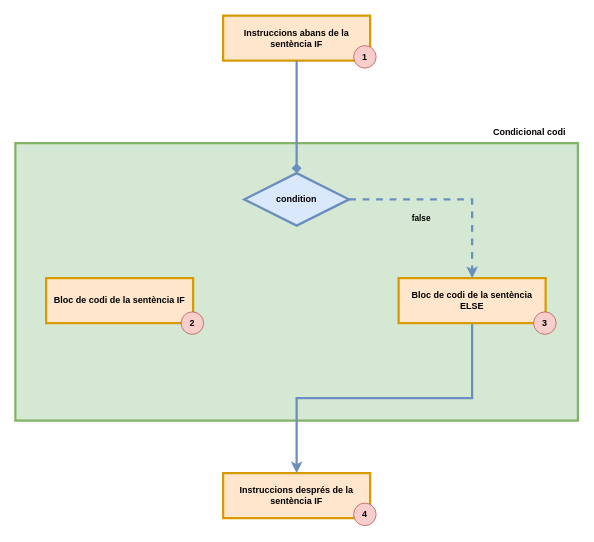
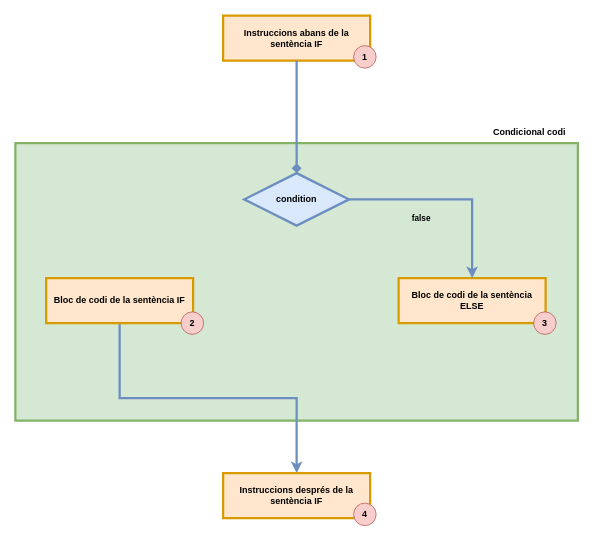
  <mxCell id="0" />
  <mxCell id="1" parent="0" />
  <mxCell id="2" value="" style="verticalLabelPosition=top;verticalAlign=bottom;html=1;shape=mxgraph.basic.rect;fillColor2=none;strokeWidth=3;size=20;indent=100;fillColor=#d5e8d4;strokeColor=#82b366;align=right;horizontal=1;labelPosition=left;labelBackgroundColor=#ffffff;" vertex="1" parent="1"><mxGeometry x="20" y="190" width="750" height="370" as="geometry" /></mxCell>
  <mxCell id="3" value="&lt;b&gt;Instruccions abans de la sentència IF&lt;/b&gt;" style="rounded=0;whiteSpace=wrap;html=1;fillColor=#ffe6cc;strokeColor=#d79b00;strokeWidth=3;" vertex="1" parent="1"><mxGeometry x="297" y="20" width="196" height="60" as="geometry" /></mxCell>
  <mxCell id="4" value="&lt;b&gt;condition&lt;/b&gt;" style="strokeWidth=3;html=1;shape=mxgraph.flowchart.decision;whiteSpace=wrap;fillColor=#dae8fc;strokeColor=#6c8ebf;" vertex="1" parent="1"><mxGeometry x="325" y="230" width="140" height="70" as="geometry" /></mxCell>
  <mxCell id="5" value="" style="endArrow=diamond;html=1;rounded=0;entryX=0.5;entryY=0;entryDx=0;entryDy=0;entryPerimeter=0;fillColor=#dae8fc;strokeColor=#6c8ebf;strokeWidth=3;" edge="1" parent="1" source="3" target="4"><mxGeometry width="50" height="50" relative="1" as="geometry"><mxPoint x="371" y="430" as="sourcePoint" /><mxPoint x="521" y="240" as="targetPoint" /></mxGeometry></mxCell>
+ <mxCell id="6" style="edgeStyle=orthogonalEdgeStyle;rounded=0;orthogonalLoop=1;jettySize=auto;html=1;exitX=0.5;exitY=1;exitDx=0;exitDy=0;strokeWidth=3;fillColor=#dae8fc;strokeColor=#6c8ebf;" edge="1" parent="1" source="7" target="8"><mxGeometry relative="1" as="geometry" /></mxCell>
  <mxCell id="7" value="&lt;b&gt;Bloc de codi de la sentència IF&lt;br&gt;&lt;/b&gt;" style="rounded=0;whiteSpace=wrap;html=1;fillColor=#ffe6cc;strokeColor=#d79b00;strokeWidth=3;" vertex="1" parent="1"><mxGeometry x="61" y="370" width="196" height="60" as="geometry" /></mxCell>
  <mxCell id="8" value="&lt;b&gt;Instruccions després de la sentència IF&lt;/b&gt;" style="rounded=0;whiteSpace=wrap;html=1;fillColor=#ffe6cc;strokeColor=#d79b00;strokeWidth=3;" vertex="1" parent="1"><mxGeometry x="297" y="630" width="196" height="60" as="geometry" /></mxCell>
  <mxCell id="9" value="&lt;div&gt;&lt;b&gt;Condicional codi&lt;br&gt;&lt;/b&gt;&lt;/div&gt;" style="text;html=1;align=center;verticalAlign=middle;resizable=0;points=[];autosize=1;strokeColor=none;fillColor=none;" vertex="1" parent="1"><mxGeometry x="640" y="160" width="130" height="30" as="geometry" /></mxCell>
  <mxCell id="10" value="&lt;b&gt;1&lt;/b&gt;" style="ellipse;whiteSpace=wrap;html=1;aspect=fixed;fillColor=#f8cecc;strokeColor=#b85450;" vertex="1" parent="1"><mxGeometry x="471" y="60" width="30" height="30" as="geometry" /></mxCell>
  <mxCell id="11" value="&lt;span&gt;2&lt;/span&gt;" style="ellipse;whiteSpace=wrap;html=1;aspect=fixed;fillColor=#f8cecc;strokeColor=#b85450;fontStyle=1" vertex="1" parent="1"><mxGeometry x="241" y="415" width="30" height="30" as="geometry" /></mxCell>
  <mxCell id="12" value="&lt;b&gt;4&lt;/b&gt;" style="ellipse;whiteSpace=wrap;html=1;aspect=fixed;fillColor=#f8cecc;strokeColor=#b85450;" vertex="1" parent="1"><mxGeometry x="471" y="670" width="30" height="30" as="geometry" /></mxCell>
- <mxCell id="13" style="edgeStyle=orthogonalEdgeStyle;rounded=0;orthogonalLoop=1;jettySize=auto;html=1;entryX=0.5;entryY=0;entryDx=0;entryDy=0;exitX=0.5;exitY=1;exitDx=0;exitDy=0;strokeWidth=3;fillColor=#dae8fc;strokeColor=#6c8ebf;" edge="1" parent="1" source="14" target="8"><mxGeometry relative="1" as="geometry" /></mxCell>
  <mxCell id="14" value="&lt;b&gt;Bloc de codi de la sentència ELSE&lt;br&gt;&lt;/b&gt;" style="rounded=0;whiteSpace=wrap;html=1;fillColor=#ffe6cc;strokeColor=#d79b00;strokeWidth=3;" vertex="1" parent="1"><mxGeometry x="531" y="370" width="196" height="60" as="geometry" /></mxCell>
  <mxCell id="15" value="3" style="ellipse;whiteSpace=wrap;html=1;aspect=fixed;fillColor=#f8cecc;strokeColor=#b85450;fontStyle=1" vertex="1" parent="1"><mxGeometry x="711" y="415" width="30" height="30" as="geometry" /></mxCell>
- <mxCell id="16" value="&lt;b&gt;false&lt;/b&gt;" style="endArrow=classic;html=1;rounded=0;fillColor=#dae8fc;strokeColor=#6c8ebf;jumpSize=20;strokeWidth=3;labelBackgroundColor=#d5e8d4;edgeStyle=orthogonalEdgeStyle;exitX=1;exitY=0.5;exitDx=0;exitDy=0;exitPerimeter=0;entryX=0.5;entryY=0;entryDx=0;entryDy=0;dashed=1;" edge="1" parent="1" source="4" target="14"><mxGeometry x="-0.286" y="-25" width="50" height="50" relative="1" as="geometry"><mxPoint x="471" y="270" as="sourcePoint" /><mxPoint x="631" y="370" as="targetPoint" /><mxPoint as="offset" /></mxGeometry></mxCell>
+ <mxCell id="16" value="&lt;b&gt;false&lt;/b&gt;" style="endArrow=classic;html=1;rounded=0;fillColor=#dae8fc;strokeColor=#6c8ebf;jumpSize=20;strokeWidth=3;labelBackgroundColor=#d5e8d4;edgeStyle=orthogonalEdgeStyle;exitX=1;exitY=0.5;exitDx=0;exitDy=0;exitPerimeter=0;entryX=0.5;entryY=0;entryDx=0;entryDy=0;" edge="1" parent="1" source="4" target="14"><mxGeometry x="-0.286" y="-25" width="50" height="50" relative="1" as="geometry"><mxPoint x="471" y="270" as="sourcePoint" /><mxPoint x="631" y="370" as="targetPoint" /><mxPoint as="offset" /></mxGeometry></mxCell>
